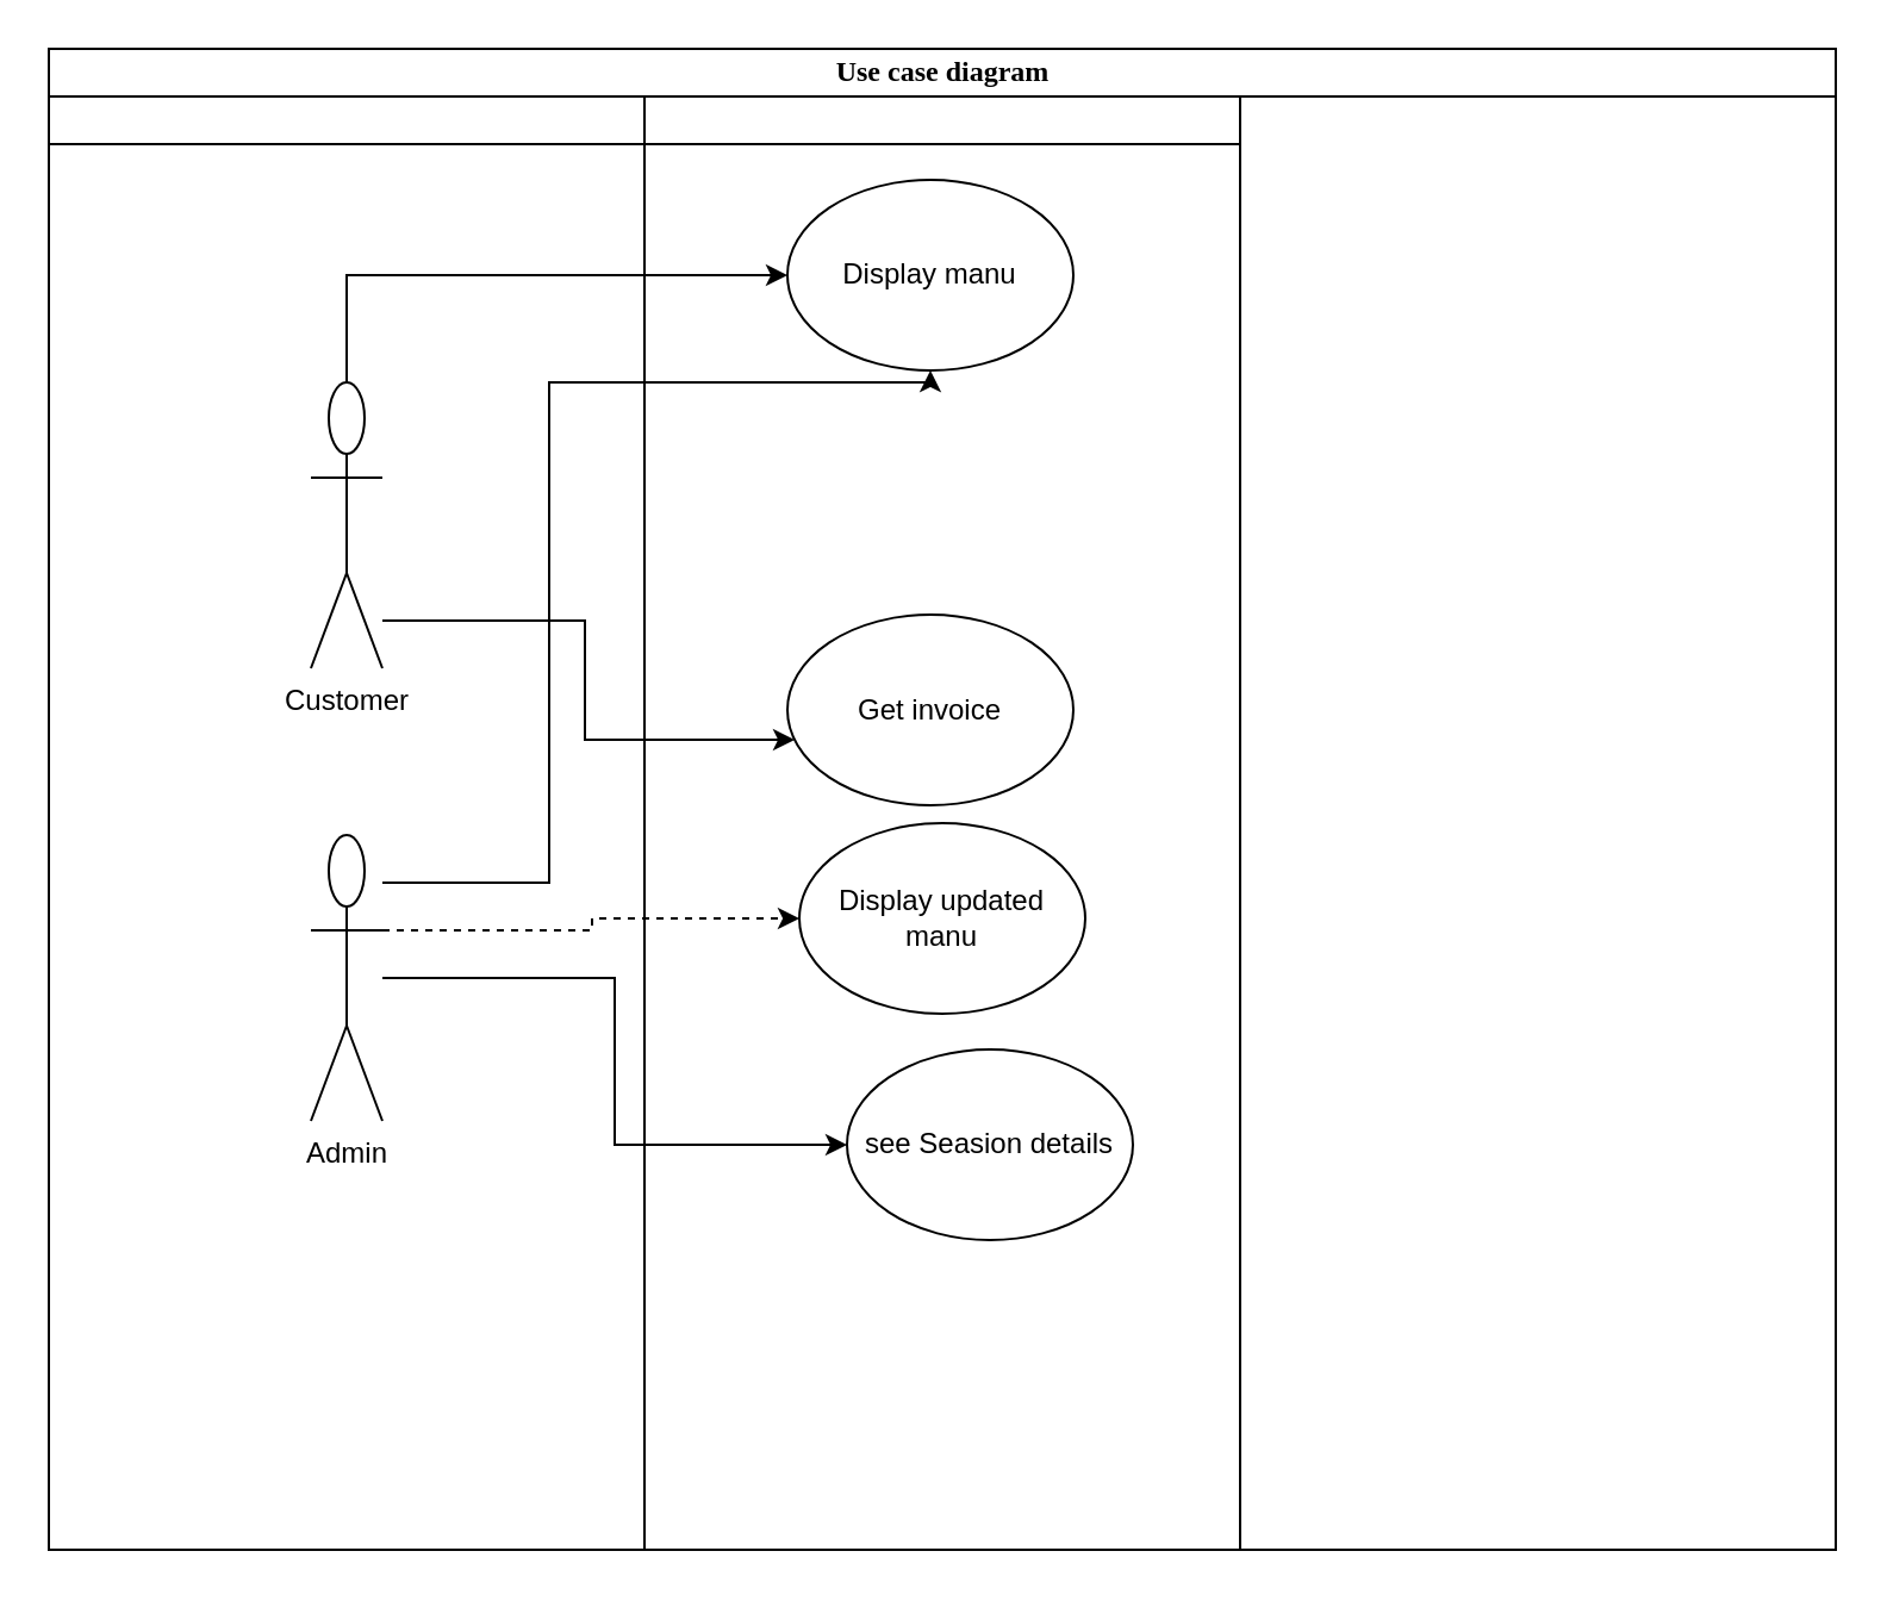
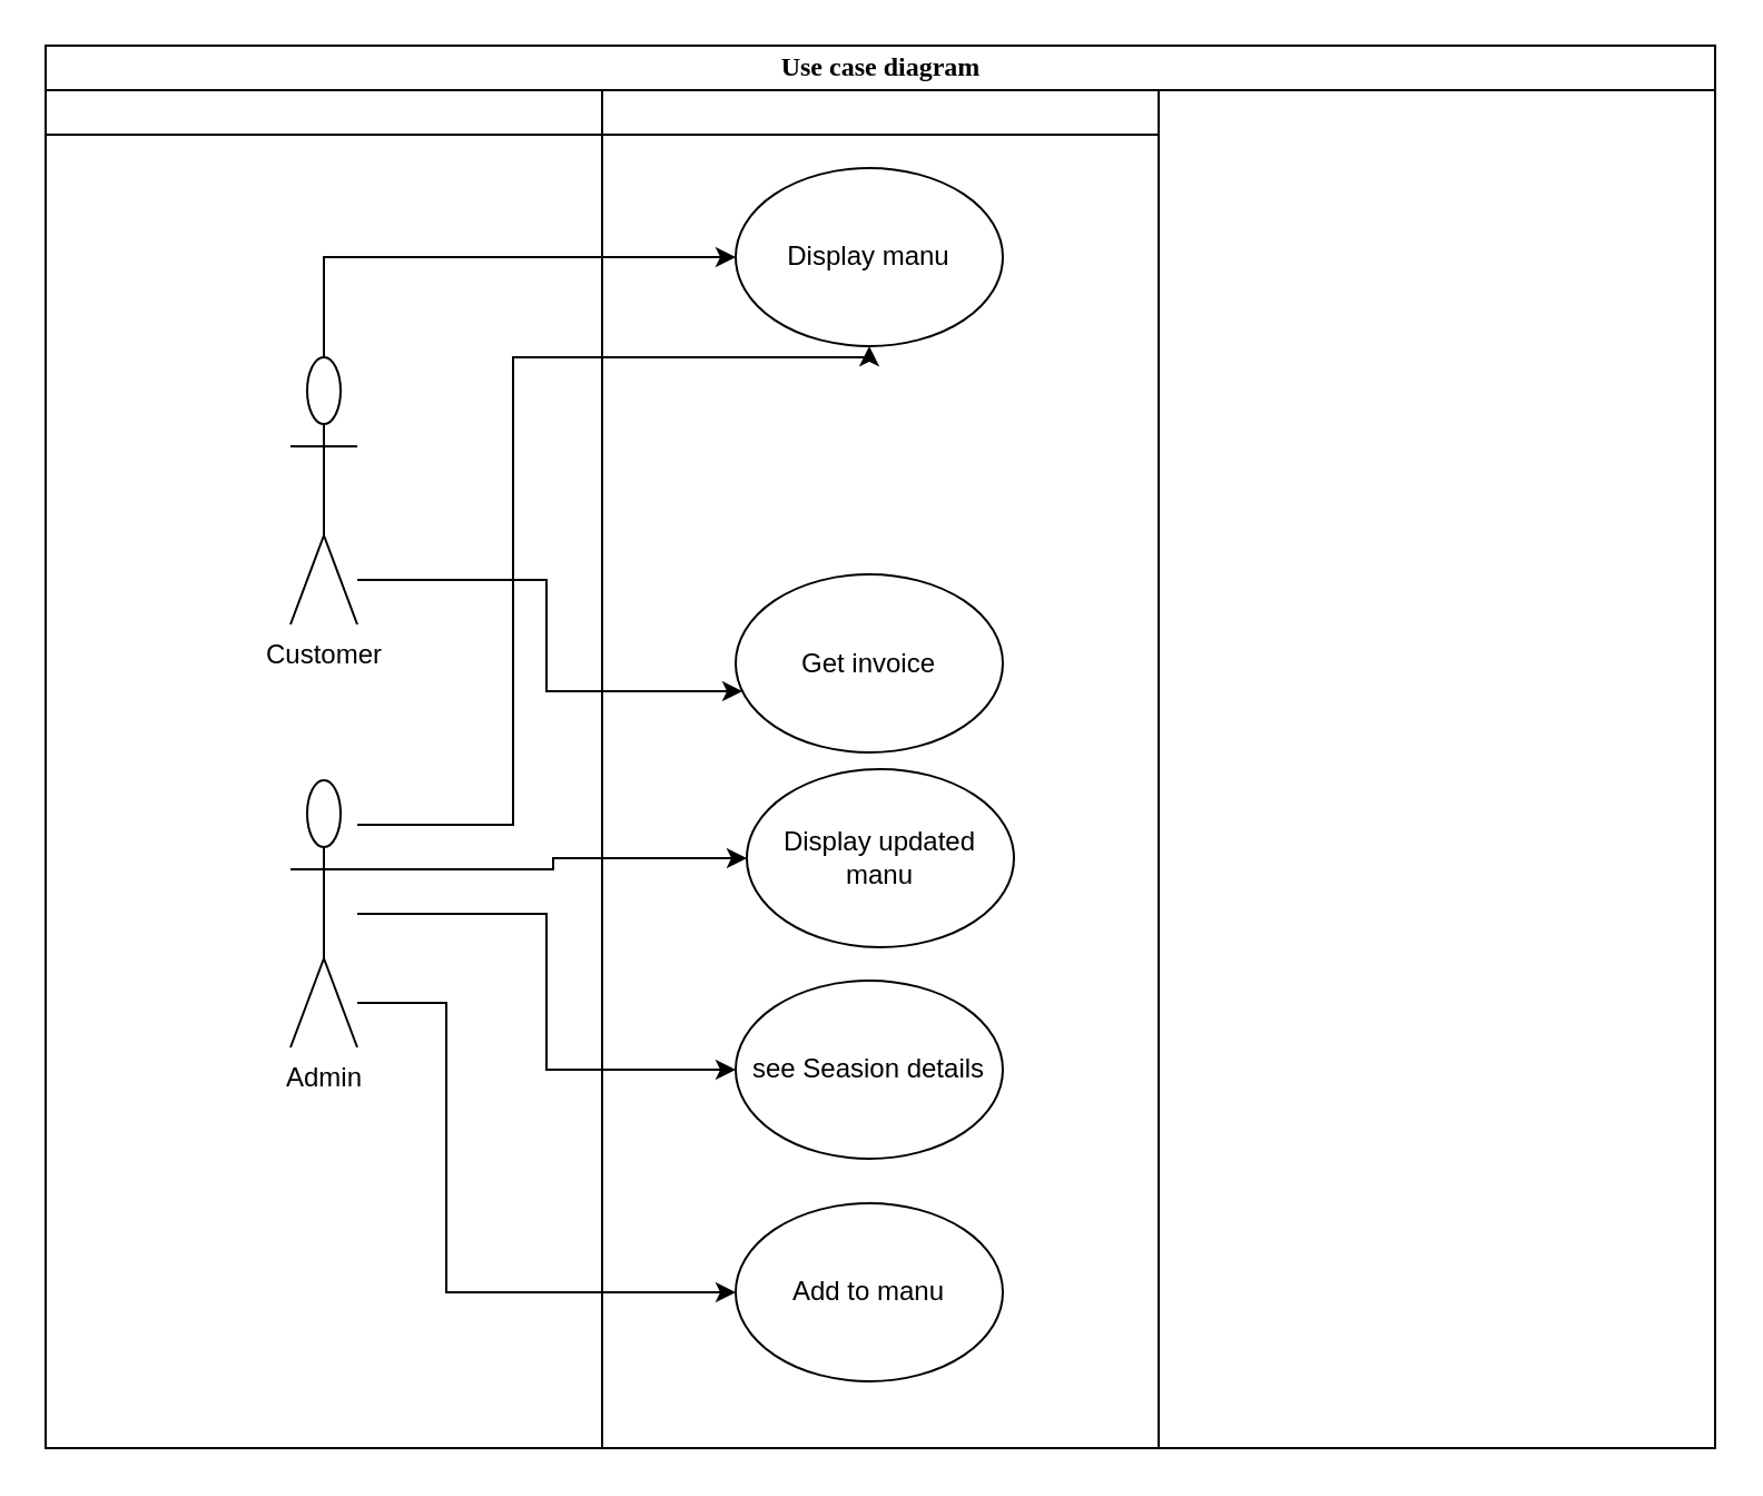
  <mxCell id="0" />
  <mxCell id="1" parent="0" />
  <mxCell id="2" value="Use case diagram" style="swimlane;html=1;childLayout=stackLayout;startSize=20;rounded=0;shadow=0;comic=0;labelBackgroundColor=none;strokeColor=#000000;strokeWidth=1;fillColor=#ffffff;fontFamily=Verdana;fontSize=12;fontColor=#000000;align=center;" parent="1" vertex="1"><mxGeometry x="20" y="20" width="750" height="630" as="geometry" /></mxCell>
  <mxCell id="3" value="" style="swimlane;html=1;startSize=20;" parent="2" vertex="1"><mxGeometry y="20" width="250" height="610" as="geometry" /></mxCell>
  <mxCell id="4" value="Customer" style="shape=umlActor;verticalLabelPosition=bottom;labelBackgroundColor=#ffffff;verticalAlign=top;html=1;outlineConnect=0;" vertex="1" parent="3"><mxGeometry x="110" y="120" width="30" height="120" as="geometry" /></mxCell>
  <mxCell id="5" value="Admin" style="shape=umlActor;verticalLabelPosition=bottom;labelBackgroundColor=#ffffff;verticalAlign=top;html=1;outlineConnect=0;" vertex="1" parent="3"><mxGeometry x="110" y="310" width="30" height="120" as="geometry" /></mxCell>
  <mxCell id="6" value="" style="swimlane;html=1;startSize=20;" parent="2" vertex="1"><mxGeometry x="250" y="20" width="250" height="610" as="geometry" /></mxCell>
  <mxCell id="7" value="Display manu" style="ellipse;whiteSpace=wrap;html=1;" vertex="1" parent="6"><mxGeometry x="60" y="35" width="120" height="80" as="geometry" /></mxCell>
  <mxCell id="8" value="Get invoice" style="ellipse;whiteSpace=wrap;html=1;" vertex="1" parent="6"><mxGeometry x="60" y="217.5" width="120" height="80" as="geometry" /></mxCell>
- <mxCell id="9" value="see Seasion details" style="ellipse;whiteSpace=wrap;html=1;" vertex="1" parent="6"><mxGeometry x="85" y="400" width="120" height="80" as="geometry" /></mxCell>
+ <mxCell id="9" value="see Seasion details" style="ellipse;whiteSpace=wrap;html=1;" vertex="1" parent="6"><mxGeometry x="60" y="400" width="120" height="80" as="geometry" /></mxCell>
+ <mxCell id="10" value="Add to manu" style="ellipse;whiteSpace=wrap;html=1;" vertex="1" parent="6"><mxGeometry x="60" y="500" width="120" height="80" as="geometry" /></mxCell>
  <mxCell id="11" value="Display updated manu" style="ellipse;whiteSpace=wrap;html=1;" vertex="1" parent="6"><mxGeometry x="65" y="305" width="120" height="80" as="geometry" /></mxCell>
  <mxCell id="12" style="edgeStyle=orthogonalEdgeStyle;rounded=0;orthogonalLoop=1;jettySize=auto;html=1;" edge="1" parent="2" source="4" target="7"><mxGeometry relative="1" as="geometry"><Array as="points"><mxPoint x="125" y="95" /></Array></mxGeometry></mxCell>
  <mxCell id="13" style="edgeStyle=orthogonalEdgeStyle;rounded=0;orthogonalLoop=1;jettySize=auto;html=1;" edge="1" parent="2" source="4" target="8"><mxGeometry relative="1" as="geometry"><Array as="points"><mxPoint x="225" y="240" /><mxPoint x="225" y="290" /></Array></mxGeometry></mxCell>
  <mxCell id="14" style="edgeStyle=orthogonalEdgeStyle;rounded=0;orthogonalLoop=1;jettySize=auto;html=1;entryX=0;entryY=0.5;entryDx=0;entryDy=0;" edge="1" parent="2" source="5" target="9"><mxGeometry relative="1" as="geometry" /></mxCell>
+ <mxCell id="15" style="edgeStyle=orthogonalEdgeStyle;rounded=0;orthogonalLoop=1;jettySize=auto;html=1;" edge="1" parent="2" source="5" target="10"><mxGeometry relative="1" as="geometry"><Array as="points"><mxPoint x="180" y="430" /><mxPoint x="180" y="560" /></Array></mxGeometry></mxCell>
  <mxCell id="16" style="edgeStyle=orthogonalEdgeStyle;rounded=0;orthogonalLoop=1;jettySize=auto;html=1;" edge="1" parent="2" source="5" target="7"><mxGeometry relative="1" as="geometry"><Array as="points"><mxPoint x="210" y="350" /><mxPoint x="210" y="140" /><mxPoint x="370" y="140" /></Array></mxGeometry></mxCell>
- <mxCell id="17" style="edgeStyle=orthogonalEdgeStyle;rounded=0;orthogonalLoop=1;jettySize=auto;html=1;entryX=0;entryY=0.5;entryDx=0;entryDy=0;dashed=1;" edge="1" parent="2" source="5" target="11"><mxGeometry relative="1" as="geometry"><Array as="points"><mxPoint x="228" y="370" /><mxPoint x="228" y="365" /></Array></mxGeometry></mxCell>
+ <mxCell id="17" style="edgeStyle=orthogonalEdgeStyle;rounded=0;orthogonalLoop=1;jettySize=auto;html=1;entryX=0;entryY=0.5;entryDx=0;entryDy=0;" edge="1" parent="2" source="5" target="11"><mxGeometry relative="1" as="geometry"><Array as="points"><mxPoint x="228" y="370" /><mxPoint x="228" y="365" /></Array></mxGeometry></mxCell>
